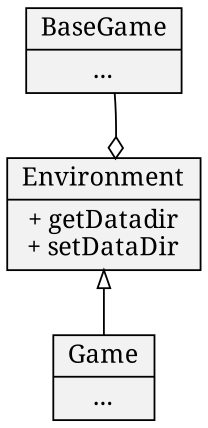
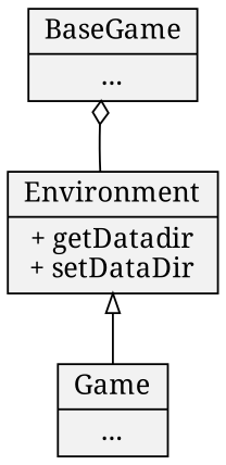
  digraph {
    fontname="Noto Serif"
    node [fillcolor=gray95 fontname="Noto Serif" shape=record style=filled]
    edge [dir=back fontname="Noto Serif"]
    n1 [label="{BaseGame|...}"]
    n2 [label="{Environment|+ getDatadir\n+ setDataDir}"]
    n3 [label="{Game|...}"]
-   n2 -> n1 [arrowtail=odiamond]
+   n1 -> n2 [arrowtail=odiamond]
    n2 -> n3 [arrowtail=empty]
  }
